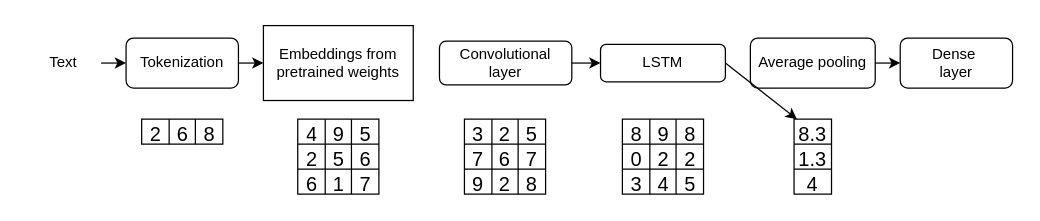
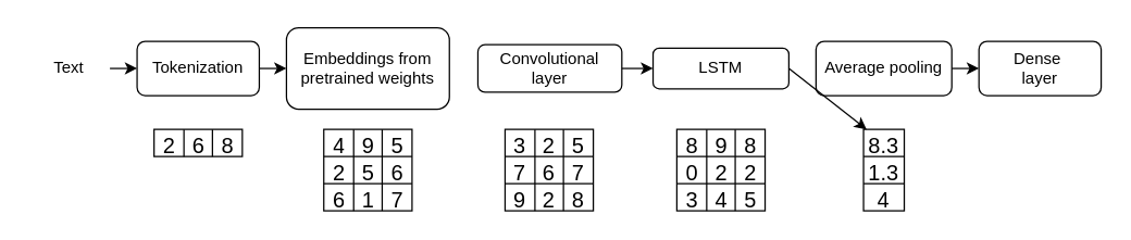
  <mxCell id="0" />
  <mxCell id="1" parent="0" />
  <mxCell id="2" value="Text" style="text;html=1;strokeColor=none;fillColor=none;align=center;verticalAlign=middle;whiteSpace=wrap;rounded=0;" vertex="1" parent="1"><mxGeometry x="20" y="35" width="60" height="30" as="geometry" /></mxCell>
  <mxCell id="3" value="Tokenization" style="rounded=1;whiteSpace=wrap;html=1;" vertex="1" parent="1"><mxGeometry x="100" y="30" width="90" height="40" as="geometry" /></mxCell>
- <mxCell id="4" value="Embeddings from pretrained weights" style="whiteSpace=wrap;html=1;rounded=0;" vertex="1" parent="1"><mxGeometry x="210" y="20" width="120" height="60" as="geometry" /></mxCell>
+ <mxCell id="4" value="Embeddings from pretrained weights" style="rounded=1;whiteSpace=wrap;html=1;" vertex="1" parent="1"><mxGeometry x="210" y="20" width="120" height="60" as="geometry" /></mxCell>
  <mxCell id="5" value="Convolutional&lt;br&gt;layer" style="rounded=1;whiteSpace=wrap;html=1;" vertex="1" parent="1"><mxGeometry x="351" y="32.5" width="106" height="35" as="geometry" /></mxCell>
  <mxCell id="6" value="LSTM" style="rounded=1;whiteSpace=wrap;html=1;" vertex="1" parent="1"><mxGeometry x="480" y="35" width="100" height="30" as="geometry" /></mxCell>
  <mxCell id="7" value="Average pooling" style="rounded=1;whiteSpace=wrap;html=1;" vertex="1" parent="1"><mxGeometry x="600" y="30" width="100" height="40" as="geometry" /></mxCell>
  <mxCell id="8" value="Dense&amp;nbsp;&lt;br&gt;layer" style="rounded=1;whiteSpace=wrap;html=1;" vertex="1" parent="1"><mxGeometry x="720" y="30" width="90" height="40" as="geometry" /></mxCell>
  <mxCell id="9" value="" style="shape=table;startSize=0;container=1;collapsible=0;childLayout=tableLayout;fontSize=16;" vertex="1" parent="1"><mxGeometry x="112.5" y="95" width="65" height="20" as="geometry" /></mxCell>
  <mxCell id="10" value="" style="shape=tableRow;horizontal=0;startSize=0;swimlaneHead=0;swimlaneBody=0;strokeColor=inherit;top=0;left=0;bottom=0;right=0;collapsible=0;dropTarget=0;fillColor=none;points=[[0,0.5],[1,0.5]];portConstraint=eastwest;fontSize=16;" vertex="1" parent="9"><mxGeometry width="65" height="20" as="geometry" /></mxCell>
  <mxCell id="11" value="2" style="shape=partialRectangle;html=1;whiteSpace=wrap;connectable=0;strokeColor=inherit;overflow=hidden;fillColor=none;top=0;left=0;bottom=0;right=0;pointerEvents=1;fontSize=16;" vertex="1" parent="10"><mxGeometry width="22" height="20" as="geometry"><mxRectangle width="22" height="20" as="alternateBounds" /></mxGeometry></mxCell>
  <mxCell id="12" value="6" style="shape=partialRectangle;html=1;whiteSpace=wrap;connectable=0;strokeColor=inherit;overflow=hidden;fillColor=none;top=0;left=0;bottom=0;right=0;pointerEvents=1;fontSize=16;" vertex="1" parent="10"><mxGeometry x="22" width="21" height="20" as="geometry"><mxRectangle width="21" height="20" as="alternateBounds" /></mxGeometry></mxCell>
  <mxCell id="13" value="8" style="shape=partialRectangle;html=1;whiteSpace=wrap;connectable=0;strokeColor=inherit;overflow=hidden;fillColor=none;top=0;left=0;bottom=0;right=0;pointerEvents=1;fontSize=16;" vertex="1" parent="10"><mxGeometry x="43" width="22" height="20" as="geometry"><mxRectangle width="22" height="20" as="alternateBounds" /></mxGeometry></mxCell>
  <mxCell id="14" value="" style="shape=table;startSize=0;container=1;collapsible=0;childLayout=tableLayout;fontSize=16;" vertex="1" parent="1"><mxGeometry x="237.5" y="95" width="65" height="60" as="geometry" /></mxCell>
  <mxCell id="15" value="" style="shape=tableRow;horizontal=0;startSize=0;swimlaneHead=0;swimlaneBody=0;strokeColor=inherit;top=0;left=0;bottom=0;right=0;collapsible=0;dropTarget=0;fillColor=none;points=[[0,0.5],[1,0.5]];portConstraint=eastwest;fontSize=16;" vertex="1" parent="14"><mxGeometry width="65" height="20" as="geometry" /></mxCell>
  <mxCell id="16" value="4" style="shape=partialRectangle;html=1;whiteSpace=wrap;connectable=0;strokeColor=inherit;overflow=hidden;fillColor=none;top=0;left=0;bottom=0;right=0;pointerEvents=1;fontSize=16;" vertex="1" parent="15"><mxGeometry width="22" height="20" as="geometry"><mxRectangle width="22" height="20" as="alternateBounds" /></mxGeometry></mxCell>
  <mxCell id="17" value="9" style="shape=partialRectangle;html=1;whiteSpace=wrap;connectable=0;strokeColor=inherit;overflow=hidden;fillColor=none;top=0;left=0;bottom=0;right=0;pointerEvents=1;fontSize=16;" vertex="1" parent="15"><mxGeometry x="22" width="21" height="20" as="geometry"><mxRectangle width="21" height="20" as="alternateBounds" /></mxGeometry></mxCell>
  <mxCell id="18" value="5" style="shape=partialRectangle;html=1;whiteSpace=wrap;connectable=0;strokeColor=inherit;overflow=hidden;fillColor=none;top=0;left=0;bottom=0;right=0;pointerEvents=1;fontSize=16;" vertex="1" parent="15"><mxGeometry x="43" width="22" height="20" as="geometry"><mxRectangle width="22" height="20" as="alternateBounds" /></mxGeometry></mxCell>
  <mxCell id="19" value="" style="shape=tableRow;horizontal=0;startSize=0;swimlaneHead=0;swimlaneBody=0;strokeColor=inherit;top=0;left=0;bottom=0;right=0;collapsible=0;dropTarget=0;fillColor=none;points=[[0,0.5],[1,0.5]];portConstraint=eastwest;fontSize=16;" vertex="1" parent="14"><mxGeometry y="20" width="65" height="20" as="geometry" /></mxCell>
  <mxCell id="20" value="2" style="shape=partialRectangle;html=1;whiteSpace=wrap;connectable=0;strokeColor=inherit;overflow=hidden;fillColor=none;top=0;left=0;bottom=0;right=0;pointerEvents=1;fontSize=16;" vertex="1" parent="19"><mxGeometry width="22" height="20" as="geometry"><mxRectangle width="22" height="20" as="alternateBounds" /></mxGeometry></mxCell>
  <mxCell id="21" value="5" style="shape=partialRectangle;html=1;whiteSpace=wrap;connectable=0;strokeColor=inherit;overflow=hidden;fillColor=none;top=0;left=0;bottom=0;right=0;pointerEvents=1;fontSize=16;" vertex="1" parent="19"><mxGeometry x="22" width="21" height="20" as="geometry"><mxRectangle width="21" height="20" as="alternateBounds" /></mxGeometry></mxCell>
  <mxCell id="22" value="6" style="shape=partialRectangle;html=1;whiteSpace=wrap;connectable=0;strokeColor=inherit;overflow=hidden;fillColor=none;top=0;left=0;bottom=0;right=0;pointerEvents=1;fontSize=16;" vertex="1" parent="19"><mxGeometry x="43" width="22" height="20" as="geometry"><mxRectangle width="22" height="20" as="alternateBounds" /></mxGeometry></mxCell>
  <mxCell id="23" value="" style="shape=tableRow;horizontal=0;startSize=0;swimlaneHead=0;swimlaneBody=0;strokeColor=inherit;top=0;left=0;bottom=0;right=0;collapsible=0;dropTarget=0;fillColor=none;points=[[0,0.5],[1,0.5]];portConstraint=eastwest;fontSize=16;" vertex="1" parent="14"><mxGeometry y="40" width="65" height="20" as="geometry" /></mxCell>
  <mxCell id="24" value="6" style="shape=partialRectangle;html=1;whiteSpace=wrap;connectable=0;strokeColor=inherit;overflow=hidden;fillColor=none;top=0;left=0;bottom=0;right=0;pointerEvents=1;fontSize=16;" vertex="1" parent="23"><mxGeometry width="22" height="20" as="geometry"><mxRectangle width="22" height="20" as="alternateBounds" /></mxGeometry></mxCell>
  <mxCell id="25" value="1" style="shape=partialRectangle;html=1;whiteSpace=wrap;connectable=0;strokeColor=inherit;overflow=hidden;fillColor=none;top=0;left=0;bottom=0;right=0;pointerEvents=1;fontSize=16;" vertex="1" parent="23"><mxGeometry x="22" width="21" height="20" as="geometry"><mxRectangle width="21" height="20" as="alternateBounds" /></mxGeometry></mxCell>
  <mxCell id="26" value="7" style="shape=partialRectangle;html=1;whiteSpace=wrap;connectable=0;strokeColor=inherit;overflow=hidden;fillColor=none;top=0;left=0;bottom=0;right=0;pointerEvents=1;fontSize=16;" vertex="1" parent="23"><mxGeometry x="43" width="22" height="20" as="geometry"><mxRectangle width="22" height="20" as="alternateBounds" /></mxGeometry></mxCell>
  <mxCell id="27" value="" style="shape=table;startSize=0;container=1;collapsible=0;childLayout=tableLayout;fontSize=16;" vertex="1" parent="1"><mxGeometry x="371" y="95" width="65" height="60" as="geometry" /></mxCell>
  <mxCell id="28" value="" style="shape=tableRow;horizontal=0;startSize=0;swimlaneHead=0;swimlaneBody=0;strokeColor=inherit;top=0;left=0;bottom=0;right=0;collapsible=0;dropTarget=0;fillColor=none;points=[[0,0.5],[1,0.5]];portConstraint=eastwest;fontSize=16;" vertex="1" parent="27"><mxGeometry width="65" height="20" as="geometry" /></mxCell>
  <mxCell id="29" value="3" style="shape=partialRectangle;html=1;whiteSpace=wrap;connectable=0;strokeColor=inherit;overflow=hidden;fillColor=none;top=0;left=0;bottom=0;right=0;pointerEvents=1;fontSize=16;" vertex="1" parent="28"><mxGeometry width="22" height="20" as="geometry"><mxRectangle width="22" height="20" as="alternateBounds" /></mxGeometry></mxCell>
  <mxCell id="30" value="2" style="shape=partialRectangle;html=1;whiteSpace=wrap;connectable=0;strokeColor=inherit;overflow=hidden;fillColor=none;top=0;left=0;bottom=0;right=0;pointerEvents=1;fontSize=16;" vertex="1" parent="28"><mxGeometry x="22" width="21" height="20" as="geometry"><mxRectangle width="21" height="20" as="alternateBounds" /></mxGeometry></mxCell>
  <mxCell id="31" value="5" style="shape=partialRectangle;html=1;whiteSpace=wrap;connectable=0;strokeColor=inherit;overflow=hidden;fillColor=none;top=0;left=0;bottom=0;right=0;pointerEvents=1;fontSize=16;" vertex="1" parent="28"><mxGeometry x="43" width="22" height="20" as="geometry"><mxRectangle width="22" height="20" as="alternateBounds" /></mxGeometry></mxCell>
  <mxCell id="32" value="" style="shape=tableRow;horizontal=0;startSize=0;swimlaneHead=0;swimlaneBody=0;strokeColor=inherit;top=0;left=0;bottom=0;right=0;collapsible=0;dropTarget=0;fillColor=none;points=[[0,0.5],[1,0.5]];portConstraint=eastwest;fontSize=16;" vertex="1" parent="27"><mxGeometry y="20" width="65" height="20" as="geometry" /></mxCell>
  <mxCell id="33" value="7" style="shape=partialRectangle;html=1;whiteSpace=wrap;connectable=0;strokeColor=inherit;overflow=hidden;fillColor=none;top=0;left=0;bottom=0;right=0;pointerEvents=1;fontSize=16;" vertex="1" parent="32"><mxGeometry width="22" height="20" as="geometry"><mxRectangle width="22" height="20" as="alternateBounds" /></mxGeometry></mxCell>
  <mxCell id="34" value="6" style="shape=partialRectangle;html=1;whiteSpace=wrap;connectable=0;strokeColor=inherit;overflow=hidden;fillColor=none;top=0;left=0;bottom=0;right=0;pointerEvents=1;fontSize=16;" vertex="1" parent="32"><mxGeometry x="22" width="21" height="20" as="geometry"><mxRectangle width="21" height="20" as="alternateBounds" /></mxGeometry></mxCell>
  <mxCell id="35" value="7" style="shape=partialRectangle;html=1;whiteSpace=wrap;connectable=0;strokeColor=inherit;overflow=hidden;fillColor=none;top=0;left=0;bottom=0;right=0;pointerEvents=1;fontSize=16;" vertex="1" parent="32"><mxGeometry x="43" width="22" height="20" as="geometry"><mxRectangle width="22" height="20" as="alternateBounds" /></mxGeometry></mxCell>
  <mxCell id="36" value="" style="shape=tableRow;horizontal=0;startSize=0;swimlaneHead=0;swimlaneBody=0;strokeColor=inherit;top=0;left=0;bottom=0;right=0;collapsible=0;dropTarget=0;fillColor=none;points=[[0,0.5],[1,0.5]];portConstraint=eastwest;fontSize=16;" vertex="1" parent="27"><mxGeometry y="40" width="65" height="20" as="geometry" /></mxCell>
  <mxCell id="37" value="9" style="shape=partialRectangle;html=1;whiteSpace=wrap;connectable=0;strokeColor=inherit;overflow=hidden;fillColor=none;top=0;left=0;bottom=0;right=0;pointerEvents=1;fontSize=16;" vertex="1" parent="36"><mxGeometry width="22" height="20" as="geometry"><mxRectangle width="22" height="20" as="alternateBounds" /></mxGeometry></mxCell>
  <mxCell id="38" value="2" style="shape=partialRectangle;html=1;whiteSpace=wrap;connectable=0;strokeColor=inherit;overflow=hidden;fillColor=none;top=0;left=0;bottom=0;right=0;pointerEvents=1;fontSize=16;" vertex="1" parent="36"><mxGeometry x="22" width="21" height="20" as="geometry"><mxRectangle width="21" height="20" as="alternateBounds" /></mxGeometry></mxCell>
  <mxCell id="39" value="8" style="shape=partialRectangle;html=1;whiteSpace=wrap;connectable=0;strokeColor=inherit;overflow=hidden;fillColor=none;top=0;left=0;bottom=0;right=0;pointerEvents=1;fontSize=16;" vertex="1" parent="36"><mxGeometry x="43" width="22" height="20" as="geometry"><mxRectangle width="22" height="20" as="alternateBounds" /></mxGeometry></mxCell>
  <mxCell id="40" value="" style="shape=table;startSize=0;container=1;collapsible=0;childLayout=tableLayout;fontSize=16;" vertex="1" parent="1"><mxGeometry x="497.5" y="95" width="65" height="60" as="geometry" /></mxCell>
  <mxCell id="41" value="" style="shape=tableRow;horizontal=0;startSize=0;swimlaneHead=0;swimlaneBody=0;strokeColor=inherit;top=0;left=0;bottom=0;right=0;collapsible=0;dropTarget=0;fillColor=none;points=[[0,0.5],[1,0.5]];portConstraint=eastwest;fontSize=16;" vertex="1" parent="40"><mxGeometry width="65" height="20" as="geometry" /></mxCell>
  <mxCell id="42" value="8" style="shape=partialRectangle;html=1;whiteSpace=wrap;connectable=0;strokeColor=inherit;overflow=hidden;fillColor=none;top=0;left=0;bottom=0;right=0;pointerEvents=1;fontSize=16;" vertex="1" parent="41"><mxGeometry width="22" height="20" as="geometry"><mxRectangle width="22" height="20" as="alternateBounds" /></mxGeometry></mxCell>
  <mxCell id="43" value="9" style="shape=partialRectangle;html=1;whiteSpace=wrap;connectable=0;strokeColor=inherit;overflow=hidden;fillColor=none;top=0;left=0;bottom=0;right=0;pointerEvents=1;fontSize=16;" vertex="1" parent="41"><mxGeometry x="22" width="21" height="20" as="geometry"><mxRectangle width="21" height="20" as="alternateBounds" /></mxGeometry></mxCell>
  <mxCell id="44" value="8" style="shape=partialRectangle;html=1;whiteSpace=wrap;connectable=0;strokeColor=inherit;overflow=hidden;fillColor=none;top=0;left=0;bottom=0;right=0;pointerEvents=1;fontSize=16;" vertex="1" parent="41"><mxGeometry x="43" width="22" height="20" as="geometry"><mxRectangle width="22" height="20" as="alternateBounds" /></mxGeometry></mxCell>
  <mxCell id="45" value="" style="shape=tableRow;horizontal=0;startSize=0;swimlaneHead=0;swimlaneBody=0;strokeColor=inherit;top=0;left=0;bottom=0;right=0;collapsible=0;dropTarget=0;fillColor=none;points=[[0,0.5],[1,0.5]];portConstraint=eastwest;fontSize=16;" vertex="1" parent="40"><mxGeometry y="20" width="65" height="20" as="geometry" /></mxCell>
  <mxCell id="46" value="0" style="shape=partialRectangle;html=1;whiteSpace=wrap;connectable=0;strokeColor=inherit;overflow=hidden;fillColor=none;top=0;left=0;bottom=0;right=0;pointerEvents=1;fontSize=16;" vertex="1" parent="45"><mxGeometry width="22" height="20" as="geometry"><mxRectangle width="22" height="20" as="alternateBounds" /></mxGeometry></mxCell>
  <mxCell id="47" value="2" style="shape=partialRectangle;html=1;whiteSpace=wrap;connectable=0;strokeColor=inherit;overflow=hidden;fillColor=none;top=0;left=0;bottom=0;right=0;pointerEvents=1;fontSize=16;" vertex="1" parent="45"><mxGeometry x="22" width="21" height="20" as="geometry"><mxRectangle width="21" height="20" as="alternateBounds" /></mxGeometry></mxCell>
  <mxCell id="48" value="2" style="shape=partialRectangle;html=1;whiteSpace=wrap;connectable=0;strokeColor=inherit;overflow=hidden;fillColor=none;top=0;left=0;bottom=0;right=0;pointerEvents=1;fontSize=16;" vertex="1" parent="45"><mxGeometry x="43" width="22" height="20" as="geometry"><mxRectangle width="22" height="20" as="alternateBounds" /></mxGeometry></mxCell>
  <mxCell id="49" value="" style="shape=tableRow;horizontal=0;startSize=0;swimlaneHead=0;swimlaneBody=0;strokeColor=inherit;top=0;left=0;bottom=0;right=0;collapsible=0;dropTarget=0;fillColor=none;points=[[0,0.5],[1,0.5]];portConstraint=eastwest;fontSize=16;" vertex="1" parent="40"><mxGeometry y="40" width="65" height="20" as="geometry" /></mxCell>
  <mxCell id="50" value="3" style="shape=partialRectangle;html=1;whiteSpace=wrap;connectable=0;strokeColor=inherit;overflow=hidden;fillColor=none;top=0;left=0;bottom=0;right=0;pointerEvents=1;fontSize=16;" vertex="1" parent="49"><mxGeometry width="22" height="20" as="geometry"><mxRectangle width="22" height="20" as="alternateBounds" /></mxGeometry></mxCell>
  <mxCell id="51" value="4" style="shape=partialRectangle;html=1;whiteSpace=wrap;connectable=0;strokeColor=inherit;overflow=hidden;fillColor=none;top=0;left=0;bottom=0;right=0;pointerEvents=1;fontSize=16;" vertex="1" parent="49"><mxGeometry x="22" width="21" height="20" as="geometry"><mxRectangle width="21" height="20" as="alternateBounds" /></mxGeometry></mxCell>
  <mxCell id="52" value="5" style="shape=partialRectangle;html=1;whiteSpace=wrap;connectable=0;strokeColor=inherit;overflow=hidden;fillColor=none;top=0;left=0;bottom=0;right=0;pointerEvents=1;fontSize=16;" vertex="1" parent="49"><mxGeometry x="43" width="22" height="20" as="geometry"><mxRectangle width="22" height="20" as="alternateBounds" /></mxGeometry></mxCell>
  <mxCell id="53" value="" style="shape=table;startSize=0;container=1;collapsible=0;childLayout=tableLayout;fontSize=16;flipH=0;flipV=1;" vertex="1" parent="1"><mxGeometry x="635" y="95" width="30" height="60" as="geometry" /></mxCell>
  <mxCell id="54" value="" style="shape=tableRow;horizontal=0;startSize=0;swimlaneHead=0;swimlaneBody=0;strokeColor=inherit;top=0;left=0;bottom=0;right=0;collapsible=0;dropTarget=0;fillColor=none;points=[[0,0.5],[1,0.5]];portConstraint=eastwest;fontSize=16;" vertex="1" parent="53"><mxGeometry width="30" height="20" as="geometry" /></mxCell>
  <mxCell id="55" value="8.3" style="shape=partialRectangle;html=1;whiteSpace=wrap;connectable=0;strokeColor=inherit;overflow=hidden;fillColor=none;top=0;left=0;bottom=0;right=0;pointerEvents=1;fontSize=16;" vertex="1" parent="54"><mxGeometry width="30" height="20" as="geometry"><mxRectangle width="30" height="20" as="alternateBounds" /></mxGeometry></mxCell>
  <mxCell id="56" value="" style="shape=tableRow;horizontal=0;startSize=0;swimlaneHead=0;swimlaneBody=0;strokeColor=inherit;top=0;left=0;bottom=0;right=0;collapsible=0;dropTarget=0;fillColor=none;points=[[0,0.5],[1,0.5]];portConstraint=eastwest;fontSize=16;" vertex="1" parent="53"><mxGeometry y="20" width="30" height="20" as="geometry" /></mxCell>
  <mxCell id="57" value="1.3" style="shape=partialRectangle;html=1;whiteSpace=wrap;connectable=0;strokeColor=inherit;overflow=hidden;fillColor=none;top=0;left=0;bottom=0;right=0;pointerEvents=1;fontSize=16;" vertex="1" parent="56"><mxGeometry width="30" height="20" as="geometry"><mxRectangle width="30" height="20" as="alternateBounds" /></mxGeometry></mxCell>
  <mxCell id="58" value="" style="shape=tableRow;horizontal=0;startSize=0;swimlaneHead=0;swimlaneBody=0;strokeColor=inherit;top=0;left=0;bottom=0;right=0;collapsible=0;dropTarget=0;fillColor=none;points=[[0,0.5],[1,0.5]];portConstraint=eastwest;fontSize=16;" vertex="1" parent="53"><mxGeometry y="40" width="30" height="20" as="geometry" /></mxCell>
  <mxCell id="59" value="4" style="shape=partialRectangle;html=1;whiteSpace=wrap;connectable=0;strokeColor=inherit;overflow=hidden;fillColor=none;top=0;left=0;bottom=0;right=0;pointerEvents=1;fontSize=16;" vertex="1" parent="58"><mxGeometry width="30" height="20" as="geometry"><mxRectangle width="30" height="20" as="alternateBounds" /></mxGeometry></mxCell>
  <mxCell id="60" value="" style="endArrow=classic;html=1;rounded=0;entryX=0;entryY=0.5;entryDx=0;entryDy=0;" edge="1" parent="1" source="2" target="3"><mxGeometry width="50" height="50" relative="1" as="geometry"><mxPoint x="370" y="135" as="sourcePoint" /><mxPoint x="420" y="85" as="targetPoint" /></mxGeometry></mxCell>
  <mxCell id="61" value="" style="endArrow=classic;html=1;rounded=0;exitX=1;exitY=0.5;exitDx=0;exitDy=0;entryX=0;entryY=0.5;entryDx=0;entryDy=0;" edge="1" parent="1" source="3" target="4"><mxGeometry width="50" height="50" relative="1" as="geometry"><mxPoint x="380" y="135" as="sourcePoint" /><mxPoint x="430" y="85" as="targetPoint" /></mxGeometry></mxCell>
  <mxCell id="62" value="" style="endArrow=classic;html=1;rounded=0;entryX=0;entryY=0.5;entryDx=0;entryDy=0;exitX=1;exitY=0.5;exitDx=0;exitDy=0;" edge="1" parent="1" source="5" target="6"><mxGeometry width="50" height="50" relative="1" as="geometry"><mxPoint x="380" y="135" as="sourcePoint" /><mxPoint x="430" y="85" as="targetPoint" /></mxGeometry></mxCell>
  <mxCell id="63" value="" style="endArrow=classic;html=1;rounded=0;exitX=1;exitY=0.5;exitDx=0;exitDy=0;" edge="1" parent="1" source="6" target="55"><mxGeometry width="50" height="50" relative="1" as="geometry"><mxPoint x="380" y="135" as="sourcePoint" /><mxPoint x="430" y="85" as="targetPoint" /></mxGeometry></mxCell>
  <mxCell id="64" value="" style="endArrow=classic;html=1;rounded=0;entryX=0;entryY=0.5;entryDx=0;entryDy=0;exitX=1;exitY=0.5;exitDx=0;exitDy=0;" edge="1" parent="1" source="7" target="8"><mxGeometry width="50" height="50" relative="1" as="geometry"><mxPoint x="380" y="135" as="sourcePoint" /><mxPoint x="430" y="85" as="targetPoint" /></mxGeometry></mxCell>
